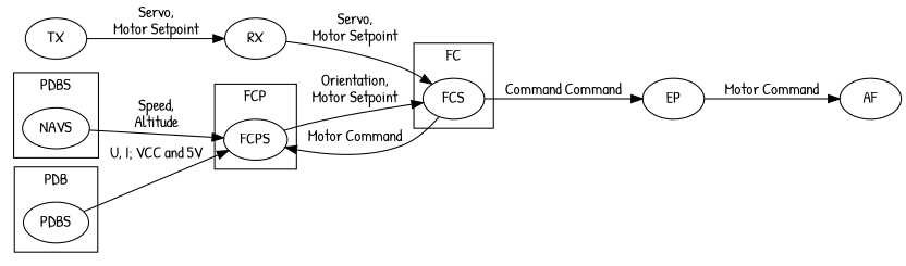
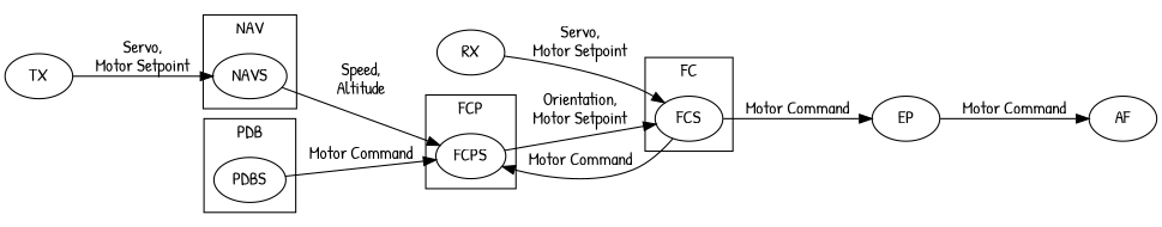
  digraph {
    fontname="Patrick Hand"
    rankdir=LR
    node [fontname="Patrick Hand"]
    edge [fontname="Patrick Hand"]
    FCPS
    FCS
    NAVS
    PDBS
    EP
    AF
    RX
    TX
    subgraph cluster_1 {
      label=FCP
      FCPS
    }
    subgraph cluster_2 {
      label=FC
      FCS
    }
    subgraph cluster_3 {
-     label=PDBS
+     label=NAV
      NAVS
    }
    subgraph cluster_4 {
      label=PDB
      PDBS
    }
    FCPS -> FCS [label="Orientation,\nMotor Setpoint"]
    FCS -> FCPS [label="Motor Command"]
-   FCS -> EP [label="Command Command"]
+   FCS -> EP [label="Motor Command"]
    NAVS -> FCPS [label="Speed,\nAltitude"]
-   PDBS -> FCPS [label="U, I; VCC and 5V"]
+   PDBS -> FCPS [label="Motor Command"]
    EP -> AF [label="Motor Command"]
    RX -> FCS [label="Servo,\nMotor Setpoint"]
-   TX -> RX [label="Servo,\nMotor Setpoint"]
+   TX -> NAVS [label="Servo,\nMotor Setpoint"]
  }
